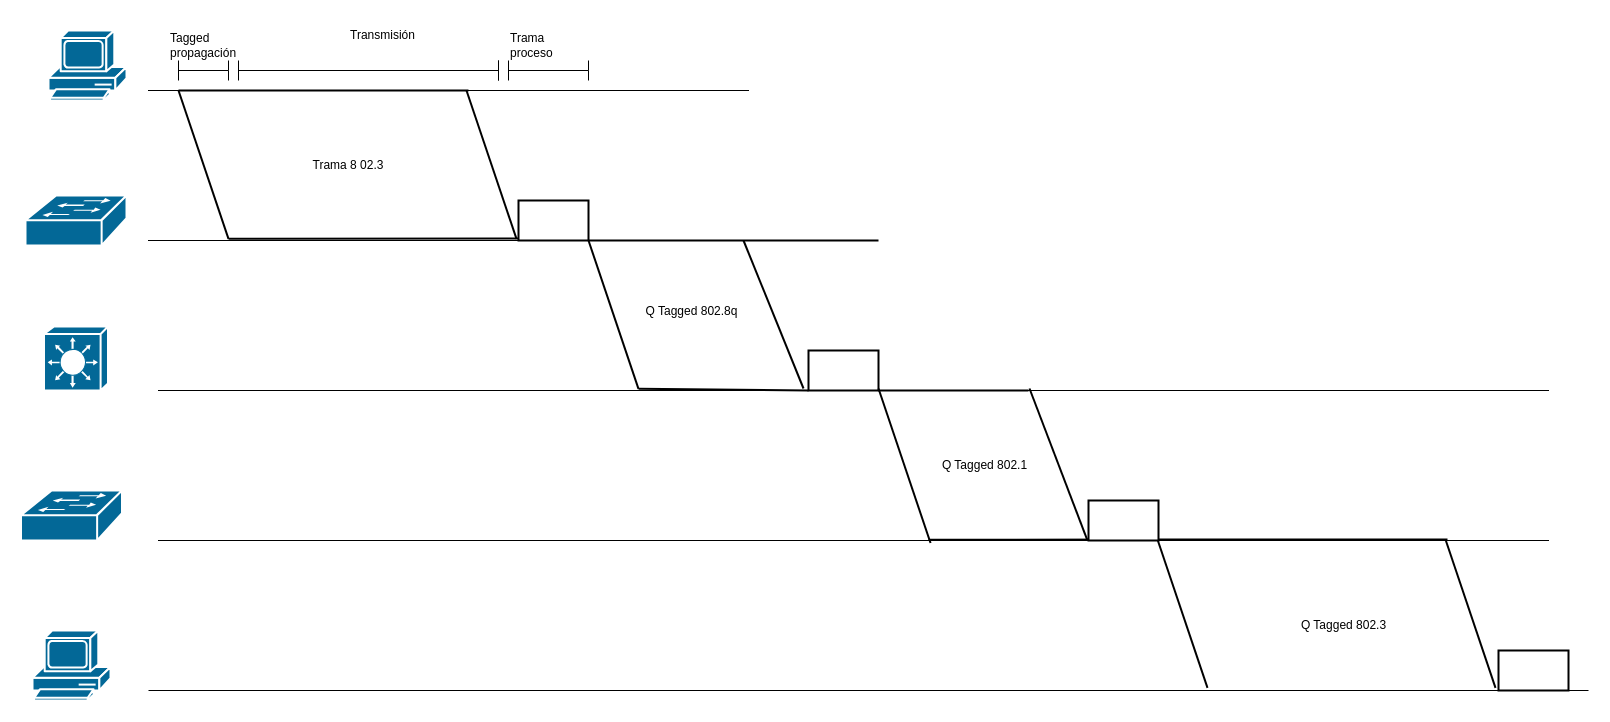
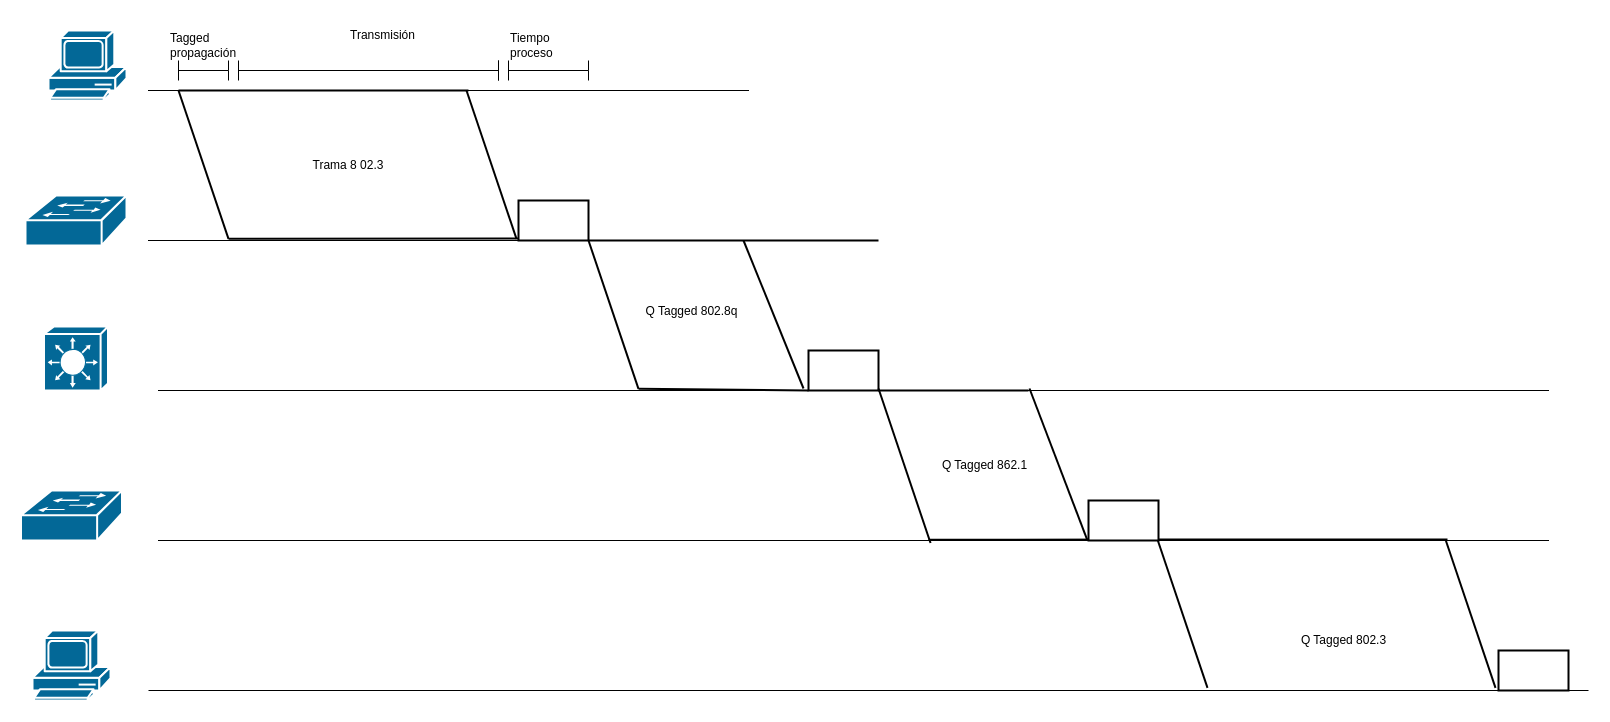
  <mxCell id="0" />
  <mxCell id="1" parent="0" />
  <mxCell id="2" value="" style="shape=mxgraph.cisco.computers_and_peripherals.pc;sketch=0;html=1;pointerEvents=1;dashed=0;fillColor=#036897;strokeColor=#ffffff;strokeWidth=2;verticalLabelPosition=bottom;verticalAlign=top;align=center;outlineConnect=0;" vertex="1" parent="1"><mxGeometry x="48" y="30" width="78" height="70" as="geometry" /></mxCell>
  <mxCell id="3" value="" style="shape=mxgraph.cisco.switches.workgroup_switch;sketch=0;html=1;pointerEvents=1;dashed=0;fillColor=#036897;strokeColor=#ffffff;strokeWidth=2;verticalLabelPosition=bottom;verticalAlign=top;align=center;outlineConnect=0;" vertex="1" parent="1"><mxGeometry x="25" y="195" width="101" height="50" as="geometry" /></mxCell>
  <mxCell id="4" value="" style="shape=mxgraph.cisco.switches.layer_3_switch;sketch=0;html=1;pointerEvents=1;dashed=0;fillColor=#036897;strokeColor=#ffffff;strokeWidth=2;verticalLabelPosition=bottom;verticalAlign=top;align=center;outlineConnect=0;" vertex="1" parent="1"><mxGeometry x="43.5" y="326" width="64" height="64" as="geometry" /></mxCell>
  <mxCell id="5" value="" style="shape=mxgraph.cisco.switches.workgroup_switch;sketch=0;html=1;pointerEvents=1;dashed=0;fillColor=#036897;strokeColor=#ffffff;strokeWidth=2;verticalLabelPosition=bottom;verticalAlign=top;align=center;outlineConnect=0;" vertex="1" parent="1"><mxGeometry x="20.5" y="490" width="101" height="50" as="geometry" /></mxCell>
  <mxCell id="6" value="" style="shape=mxgraph.cisco.computers_and_peripherals.pc;sketch=0;html=1;pointerEvents=1;dashed=0;fillColor=#036897;strokeColor=#ffffff;strokeWidth=2;verticalLabelPosition=bottom;verticalAlign=top;align=center;outlineConnect=0;" vertex="1" parent="1"><mxGeometry x="32" y="630" width="78" height="70" as="geometry" /></mxCell>
  <mxCell id="7" value="" style="shape=partialRectangle;whiteSpace=wrap;html=1;left=0;right=0;fillColor=none;" vertex="1" parent="1"><mxGeometry x="158" y="390" width="1390" height="150" as="geometry" /></mxCell>
  <mxCell id="8" value="" style="shape=partialRectangle;whiteSpace=wrap;html=1;left=0;right=0;fillColor=none;" vertex="1" parent="1"><mxGeometry x="148" y="90" width="600" height="150" as="geometry" /></mxCell>
  <mxCell id="9" value="" style="endArrow=none;html=1;rounded=0;shadow=0;strokeWidth=2;" edge="1" parent="1"><mxGeometry width="50" height="50" relative="1" as="geometry"><mxPoint x="178" y="90" as="sourcePoint" /><mxPoint x="468" y="90" as="targetPoint" /></mxGeometry></mxCell>
  <mxCell id="10" value="" style="endArrow=none;html=1;rounded=0;shadow=0;strokeWidth=2;" edge="1" parent="1"><mxGeometry width="50" height="50" relative="1" as="geometry"><mxPoint x="228" y="238.33" as="sourcePoint" /><mxPoint x="518" y="238" as="targetPoint" /></mxGeometry></mxCell>
  <mxCell id="11" value="" style="endArrow=none;html=1;rounded=0;shadow=0;strokeWidth=2;" edge="1" parent="1"><mxGeometry width="50" height="50" relative="1" as="geometry"><mxPoint x="178" y="90" as="sourcePoint" /><mxPoint x="228" y="238.33" as="targetPoint" /></mxGeometry></mxCell>
  <mxCell id="12" value="" style="endArrow=none;html=1;rounded=0;shadow=0;strokeWidth=2;" edge="1" parent="1"><mxGeometry width="50" height="50" relative="1" as="geometry"><mxPoint x="466" y="90" as="sourcePoint" /><mxPoint x="516" y="238.33" as="targetPoint" /></mxGeometry></mxCell>
  <mxCell id="13" value="Trama 8 02.3" style="text;html=1;strokeColor=none;fillColor=none;align=center;verticalAlign=middle;whiteSpace=wrap;rounded=0;" vertex="1" parent="1"><mxGeometry x="308" y="150" width="80" height="30" as="geometry" /></mxCell>
  <mxCell id="14" value="" style="endArrow=none;html=1;rounded=0;shadow=0;strokeColor=default;strokeWidth=1;" edge="1" parent="1"><mxGeometry width="50" height="50" relative="1" as="geometry"><mxPoint x="178" y="70" as="sourcePoint" /><mxPoint x="228" y="70" as="targetPoint" /></mxGeometry></mxCell>
  <mxCell id="15" value="" style="endArrow=none;html=1;rounded=0;shadow=0;strokeColor=default;strokeWidth=1;" edge="1" parent="1"><mxGeometry width="50" height="50" relative="1" as="geometry"><mxPoint x="228" y="80" as="sourcePoint" /><mxPoint x="228" y="60" as="targetPoint" /><Array as="points"><mxPoint x="228" y="70" /></Array></mxGeometry></mxCell>
  <mxCell id="16" value="" style="endArrow=none;html=1;rounded=0;shadow=0;strokeColor=default;strokeWidth=1;" edge="1" parent="1"><mxGeometry width="50" height="50" relative="1" as="geometry"><mxPoint x="178" y="80" as="sourcePoint" /><mxPoint x="178" y="60" as="targetPoint" /><Array as="points" /></mxGeometry></mxCell>
  <mxCell id="17" value="" style="rounded=0;whiteSpace=wrap;html=1;strokeWidth=2;" vertex="1" parent="1"><mxGeometry x="518" y="200" width="70" height="40" as="geometry" /></mxCell>
  <mxCell id="18" value="" style="endArrow=none;html=1;rounded=0;shadow=0;strokeWidth=2;" edge="1" parent="1"><mxGeometry width="50" height="50" relative="1" as="geometry"><mxPoint x="588" y="240" as="sourcePoint" /><mxPoint x="878" y="240" as="targetPoint" /></mxGeometry></mxCell>
  <mxCell id="19" value="" style="endArrow=none;html=1;rounded=0;shadow=0;strokeWidth=2;entryX=0;entryY=1;entryDx=0;entryDy=0;" edge="1" parent="1" target="23"><mxGeometry width="50" height="50" relative="1" as="geometry"><mxPoint x="638" y="388.33" as="sourcePoint" /><mxPoint x="928" y="388" as="targetPoint" /></mxGeometry></mxCell>
  <mxCell id="20" value="" style="endArrow=none;html=1;rounded=0;shadow=0;strokeWidth=2;" edge="1" parent="1"><mxGeometry width="50" height="50" relative="1" as="geometry"><mxPoint x="588" y="240" as="sourcePoint" /><mxPoint x="638" y="388.33" as="targetPoint" /></mxGeometry></mxCell>
  <mxCell id="21" value="" style="endArrow=none;html=1;rounded=0;shadow=0;strokeWidth=2;" edge="1" parent="1"><mxGeometry width="50" height="50" relative="1" as="geometry"><mxPoint x="743" y="240" as="sourcePoint" /><mxPoint x="803" y="388" as="targetPoint" /><Array as="points" /></mxGeometry></mxCell>
  <mxCell id="22" value="Q Tagged 802.8q" style="text;html=1;strokeColor=none;fillColor=none;align=center;verticalAlign=middle;whiteSpace=wrap;rounded=0;" vertex="1" parent="1"><mxGeometry x="635" y="296" width="113" height="30" as="geometry" /></mxCell>
  <mxCell id="23" value="" style="rounded=0;whiteSpace=wrap;html=1;strokeWidth=2;" vertex="1" parent="1"><mxGeometry x="808" y="350" width="70" height="40" as="geometry" /></mxCell>
  <mxCell id="24" value="" style="endArrow=none;html=1;rounded=0;shadow=0;strokeWidth=2;" edge="1" parent="1"><mxGeometry width="50" height="50" relative="1" as="geometry"><mxPoint x="1157" y="539" as="sourcePoint" /><mxPoint x="1447" y="539" as="targetPoint" /></mxGeometry></mxCell>
  <mxCell id="25" value="" style="endArrow=none;html=1;rounded=0;shadow=0;strokeWidth=2;" edge="1" parent="1"><mxGeometry width="50" height="50" relative="1" as="geometry"><mxPoint x="1157" y="539" as="sourcePoint" /><mxPoint x="1207" y="687.33" as="targetPoint" /></mxGeometry></mxCell>
  <mxCell id="26" value="" style="endArrow=none;html=1;rounded=0;shadow=0;strokeWidth=2;" edge="1" parent="1"><mxGeometry width="50" height="50" relative="1" as="geometry"><mxPoint x="1445" y="539" as="sourcePoint" /><mxPoint x="1495" y="687.33" as="targetPoint" /></mxGeometry></mxCell>
  <mxCell id="27" value="" style="endArrow=none;html=1;rounded=0;shadow=0;strokeWidth=2;entryX=0;entryY=1;entryDx=0;entryDy=0;" edge="1" parent="1"><mxGeometry width="50" height="50" relative="1" as="geometry"><mxPoint x="928" y="539.33" as="sourcePoint" /><mxPoint x="1128" y="539" as="targetPoint" /></mxGeometry></mxCell>
  <mxCell id="28" value="" style="endArrow=none;html=1;rounded=0;shadow=0;strokeWidth=2;entryX=0.577;entryY=1.017;entryDx=0;entryDy=0;entryPerimeter=0;" edge="1" parent="1"><mxGeometry width="50" height="50" relative="1" as="geometry"><mxPoint x="878" y="388" as="sourcePoint" /><mxPoint x="930.03" y="542.55" as="targetPoint" /></mxGeometry></mxCell>
  <mxCell id="29" value="" style="endArrow=none;html=1;rounded=0;shadow=0;strokeWidth=2;entryX=0.718;entryY=1.001;entryDx=0;entryDy=0;entryPerimeter=0;" edge="1" parent="1"><mxGeometry width="50" height="50" relative="1" as="geometry"><mxPoint x="1029" y="388" as="sourcePoint" /><mxPoint x="1087.02" y="540.15" as="targetPoint" /><Array as="points" /></mxGeometry></mxCell>
- <mxCell id="30" value="Q Tagged 802.1" style="text;html=1;strokeColor=none;fillColor=none;align=center;verticalAlign=middle;whiteSpace=wrap;rounded=0;" vertex="1" parent="1"><mxGeometry x="928" y="450" width="113" height="30" as="geometry" /></mxCell>
+ <mxCell id="30" value="Q Tagged 862.1" style="text;html=1;strokeColor=none;fillColor=none;align=center;verticalAlign=middle;whiteSpace=wrap;rounded=0;" vertex="1" parent="1"><mxGeometry x="928" y="450" width="113" height="30" as="geometry" /></mxCell>
  <mxCell id="31" value="" style="rounded=0;whiteSpace=wrap;html=1;strokeWidth=2;" vertex="1" parent="1"><mxGeometry x="1088" y="500" width="70" height="40" as="geometry" /></mxCell>
- <mxCell id="32" value="Q Tagged 802.3" style="text;html=1;strokeColor=none;fillColor=none;align=center;verticalAlign=middle;whiteSpace=wrap;rounded=0;" vertex="1" parent="1"><mxGeometry x="1287" y="610" width="113" height="30" as="geometry" /></mxCell>
+ <mxCell id="32" value="Q Tagged 802.3" style="text;html=1;strokeColor=none;fillColor=none;align=center;verticalAlign=middle;whiteSpace=wrap;rounded=0;" vertex="1" parent="1"><mxGeometry x="1287" y="625" width="113" height="30" as="geometry" /></mxCell>
  <mxCell id="33" value="" style="endArrow=none;html=1;rounded=0;shadow=0;strokeColor=default;strokeWidth=1;" edge="1" parent="1"><mxGeometry width="50" height="50" relative="1" as="geometry"><mxPoint x="148" y="690" as="sourcePoint" /><mxPoint x="1588" y="690" as="targetPoint" /></mxGeometry></mxCell>
  <mxCell id="34" value="Tagged&lt;br&gt;propagación" style="text;html=1;strokeColor=none;fillColor=none;align=left;verticalAlign=middle;whiteSpace=wrap;rounded=0;" vertex="1" parent="1"><mxGeometry x="168" y="30" width="60" height="30" as="geometry" /></mxCell>
  <mxCell id="35" value="" style="endArrow=none;html=1;rounded=0;shadow=0;strokeColor=default;strokeWidth=1;" edge="1" parent="1"><mxGeometry width="50" height="50" relative="1" as="geometry"><mxPoint x="238" y="70" as="sourcePoint" /><mxPoint x="498" y="70" as="targetPoint" /></mxGeometry></mxCell>
  <mxCell id="36" value="" style="endArrow=none;html=1;rounded=0;shadow=0;strokeColor=default;strokeWidth=1;" edge="1" parent="1"><mxGeometry width="50" height="50" relative="1" as="geometry"><mxPoint x="498" y="80" as="sourcePoint" /><mxPoint x="498" y="80" as="targetPoint" /><Array as="points"><mxPoint x="498" y="60" /></Array></mxGeometry></mxCell>
  <mxCell id="37" value="" style="endArrow=none;html=1;rounded=0;shadow=0;strokeColor=default;strokeWidth=1;" edge="1" parent="1"><mxGeometry width="50" height="50" relative="1" as="geometry"><mxPoint x="238" y="80" as="sourcePoint" /><mxPoint x="238" y="60" as="targetPoint" /><Array as="points" /></mxGeometry></mxCell>
  <mxCell id="38" value="" style="endArrow=none;html=1;rounded=0;shadow=0;strokeColor=default;strokeWidth=1;" edge="1" parent="1"><mxGeometry width="50" height="50" relative="1" as="geometry"><mxPoint x="508" y="70" as="sourcePoint" /><mxPoint x="588" y="70" as="targetPoint" /></mxGeometry></mxCell>
  <mxCell id="39" value="" style="endArrow=none;html=1;rounded=0;shadow=0;strokeColor=default;strokeWidth=1;" edge="1" parent="1"><mxGeometry width="50" height="50" relative="1" as="geometry"><mxPoint x="588" y="80" as="sourcePoint" /><mxPoint x="588" y="60" as="targetPoint" /><Array as="points"><mxPoint x="588" y="70" /></Array></mxGeometry></mxCell>
  <mxCell id="40" value="" style="endArrow=none;html=1;rounded=0;shadow=0;strokeColor=default;strokeWidth=1;" edge="1" parent="1"><mxGeometry width="50" height="50" relative="1" as="geometry"><mxPoint x="508" y="80" as="sourcePoint" /><mxPoint x="508" y="60" as="targetPoint" /><Array as="points" /></mxGeometry></mxCell>
- <mxCell id="41" value="Trama&lt;br&gt;proceso" style="text;html=1;strokeColor=none;fillColor=none;align=left;verticalAlign=middle;whiteSpace=wrap;rounded=0;" vertex="1" parent="1"><mxGeometry x="508" y="30" width="60" height="30" as="geometry" /></mxCell>
+ <mxCell id="41" value="Tiempo&lt;br&gt;proceso" style="text;html=1;strokeColor=none;fillColor=none;align=left;verticalAlign=middle;whiteSpace=wrap;rounded=0;" vertex="1" parent="1"><mxGeometry x="508" y="30" width="60" height="30" as="geometry" /></mxCell>
  <mxCell id="42" value="Transmisión" style="text;html=1;strokeColor=none;fillColor=none;align=left;verticalAlign=middle;whiteSpace=wrap;rounded=0;" vertex="1" parent="1"><mxGeometry x="348" y="20" width="60" height="30" as="geometry" /></mxCell>
  <mxCell id="43" value="" style="endArrow=none;html=1;rounded=0;shadow=0;strokeColor=default;strokeWidth=2;" edge="1" parent="1"><mxGeometry width="50" height="50" relative="1" as="geometry"><mxPoint x="878" y="390" as="sourcePoint" /><mxPoint x="1028" y="390" as="targetPoint" /></mxGeometry></mxCell>
  <mxCell id="44" value="" style="rounded=0;whiteSpace=wrap;html=1;strokeWidth=2;" vertex="1" parent="1"><mxGeometry x="1498" y="650" width="70" height="40" as="geometry" /></mxCell>
